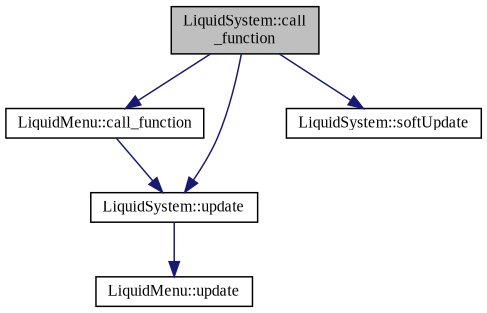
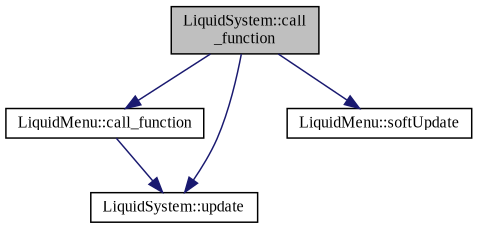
  digraph {
    fontname="Liberation Serif"
    rankdir=TB
    node [color=black fillcolor=white fontname="Liberation Serif" fontsize=11 shape=record style=filled]
    edge [color=midnightblue fontname="Liberation Serif" fontsize=11 labelfontname=Helvetica labelfontsize=11 style=solid]
    n1 [fillcolor=grey75 fontcolor=black height=0.2 label="LiquidSystem::call\l_function" width=0.4]
    n2 [height=0.2 label="LiquidMenu::call_function" width=0.4]
    n3 [height=0.2 label="LiquidSystem::update" width=0.4]
-   n4 [height=0.2 label="LiquidSystem::softUpdate" width=0.4]
-   n5 [height=0.2 label="LiquidMenu::update" width=0.4]
+   n4 [height=0.2 label="LiquidMenu::softUpdate" width=0.4]
    n1 -> n2
    n1 -> n3
    n1 -> n4
    n2 -> n3
-   n3 -> n5
  }
